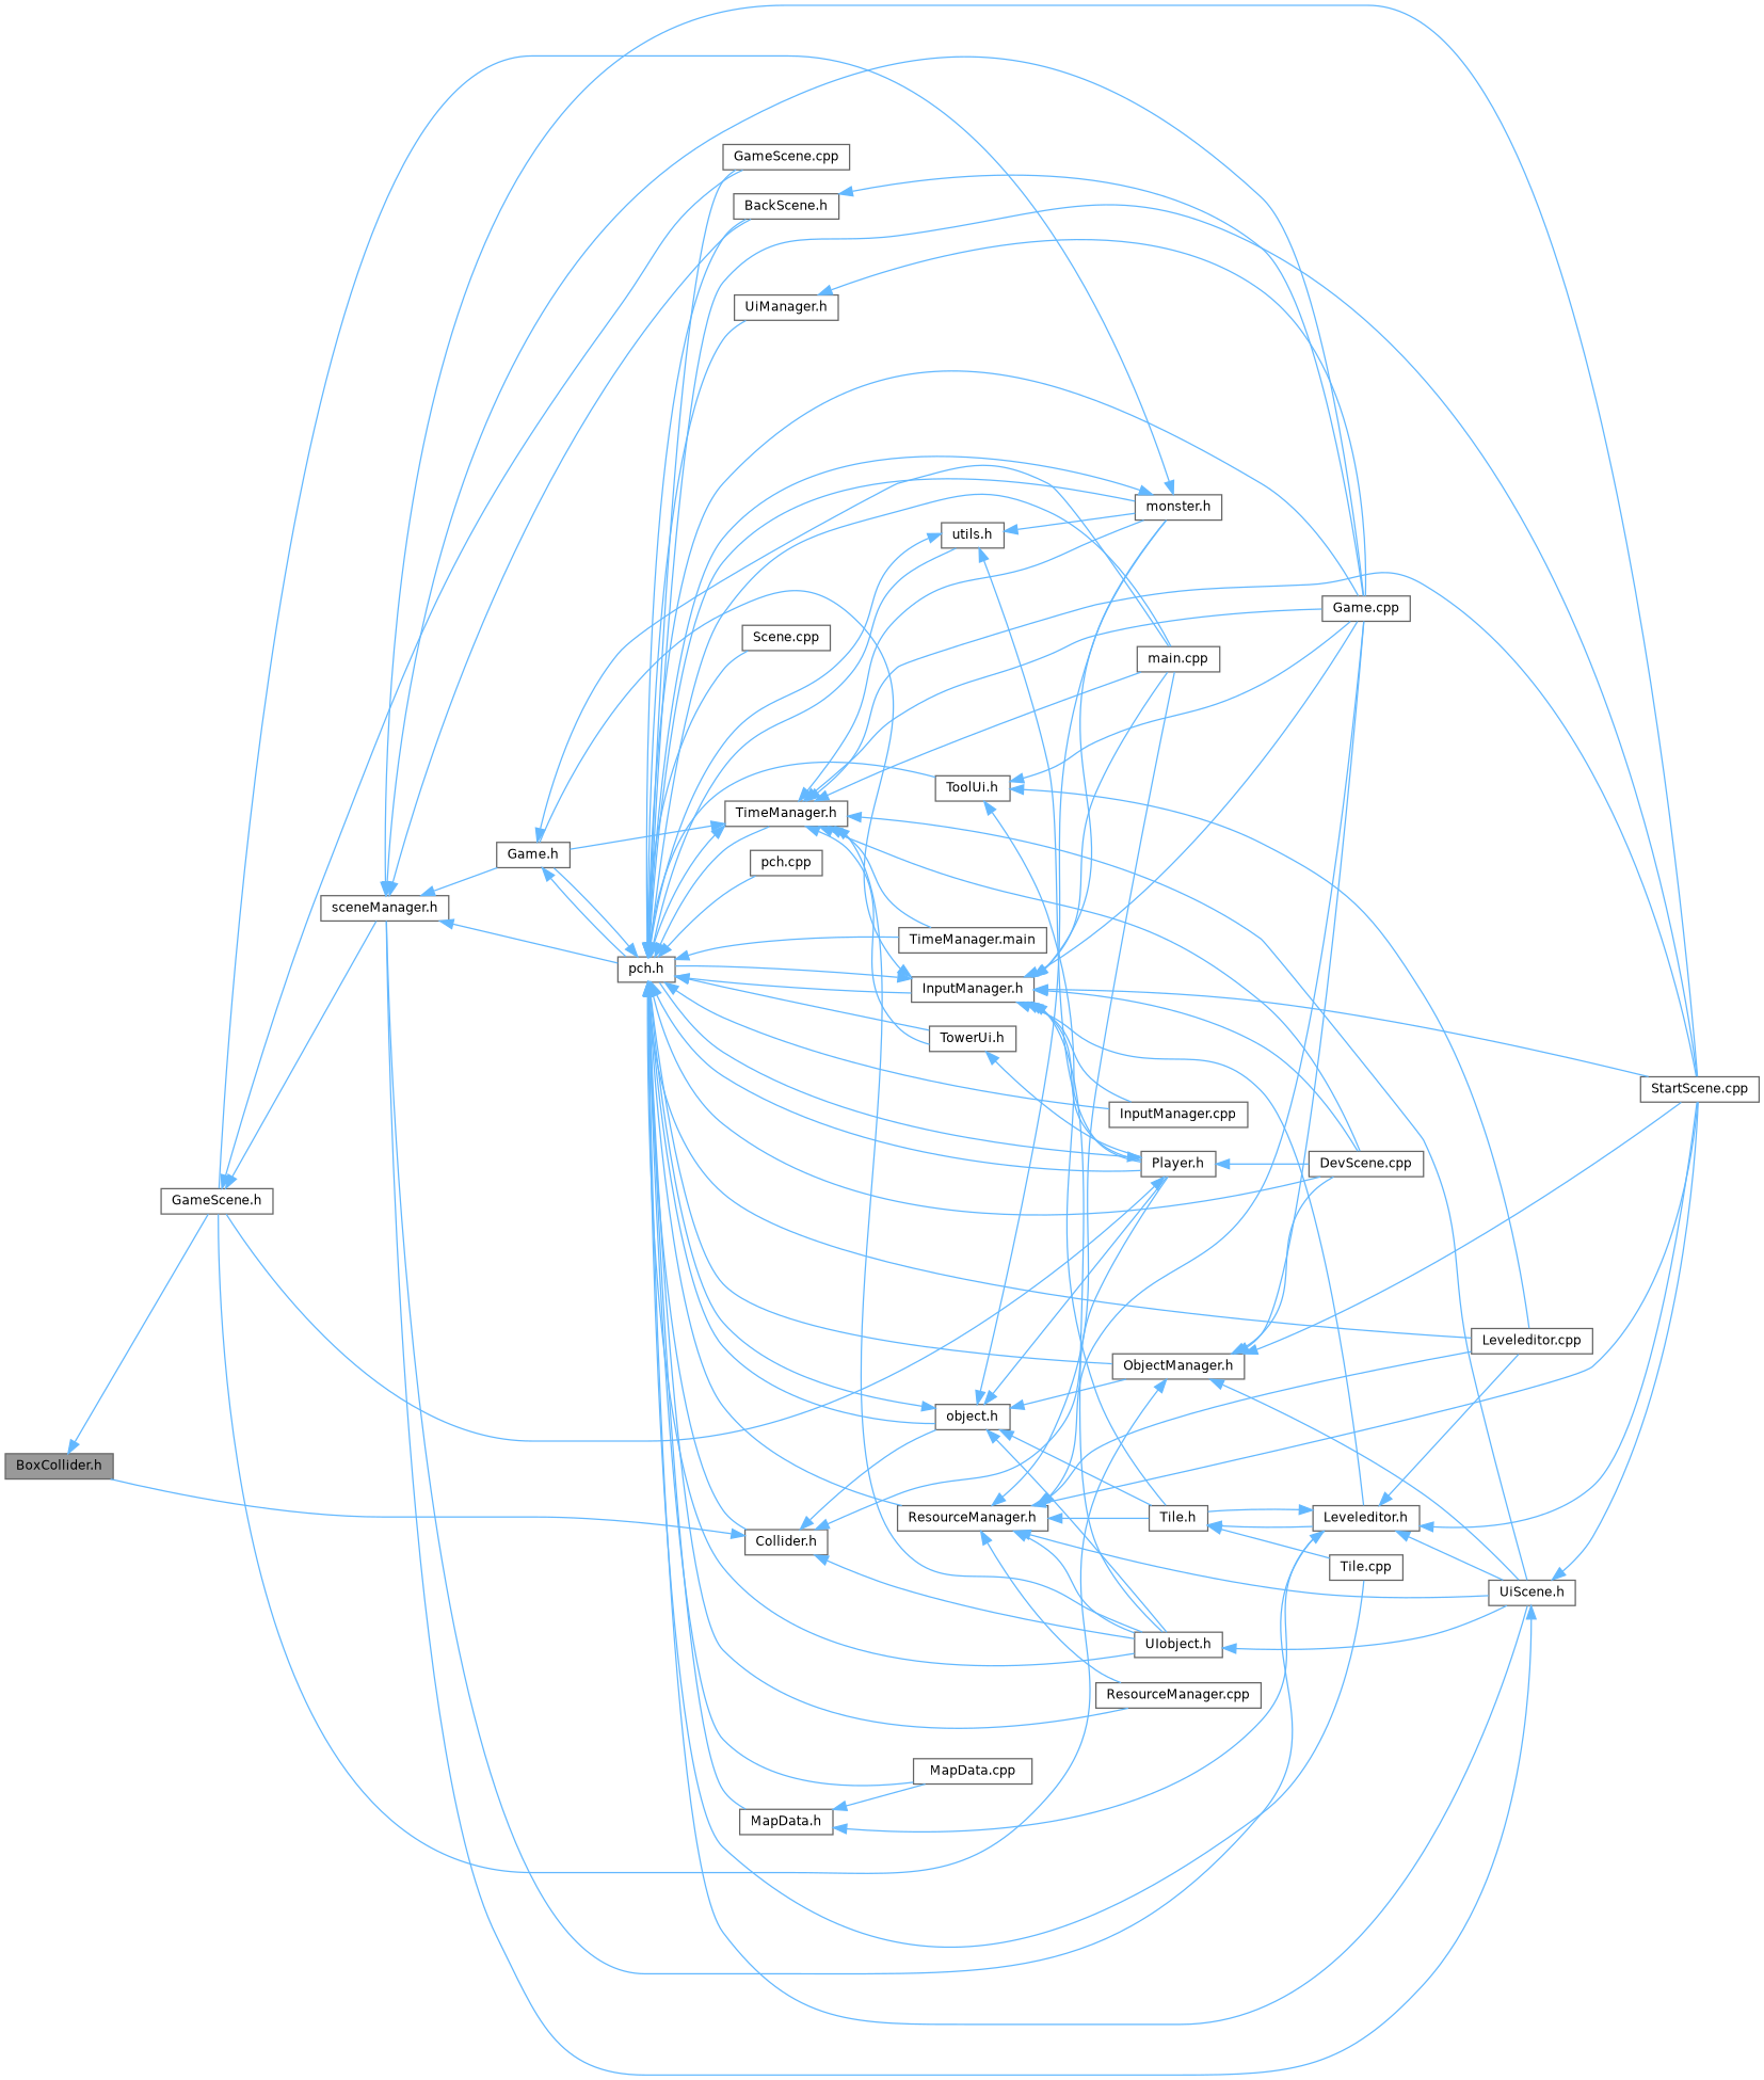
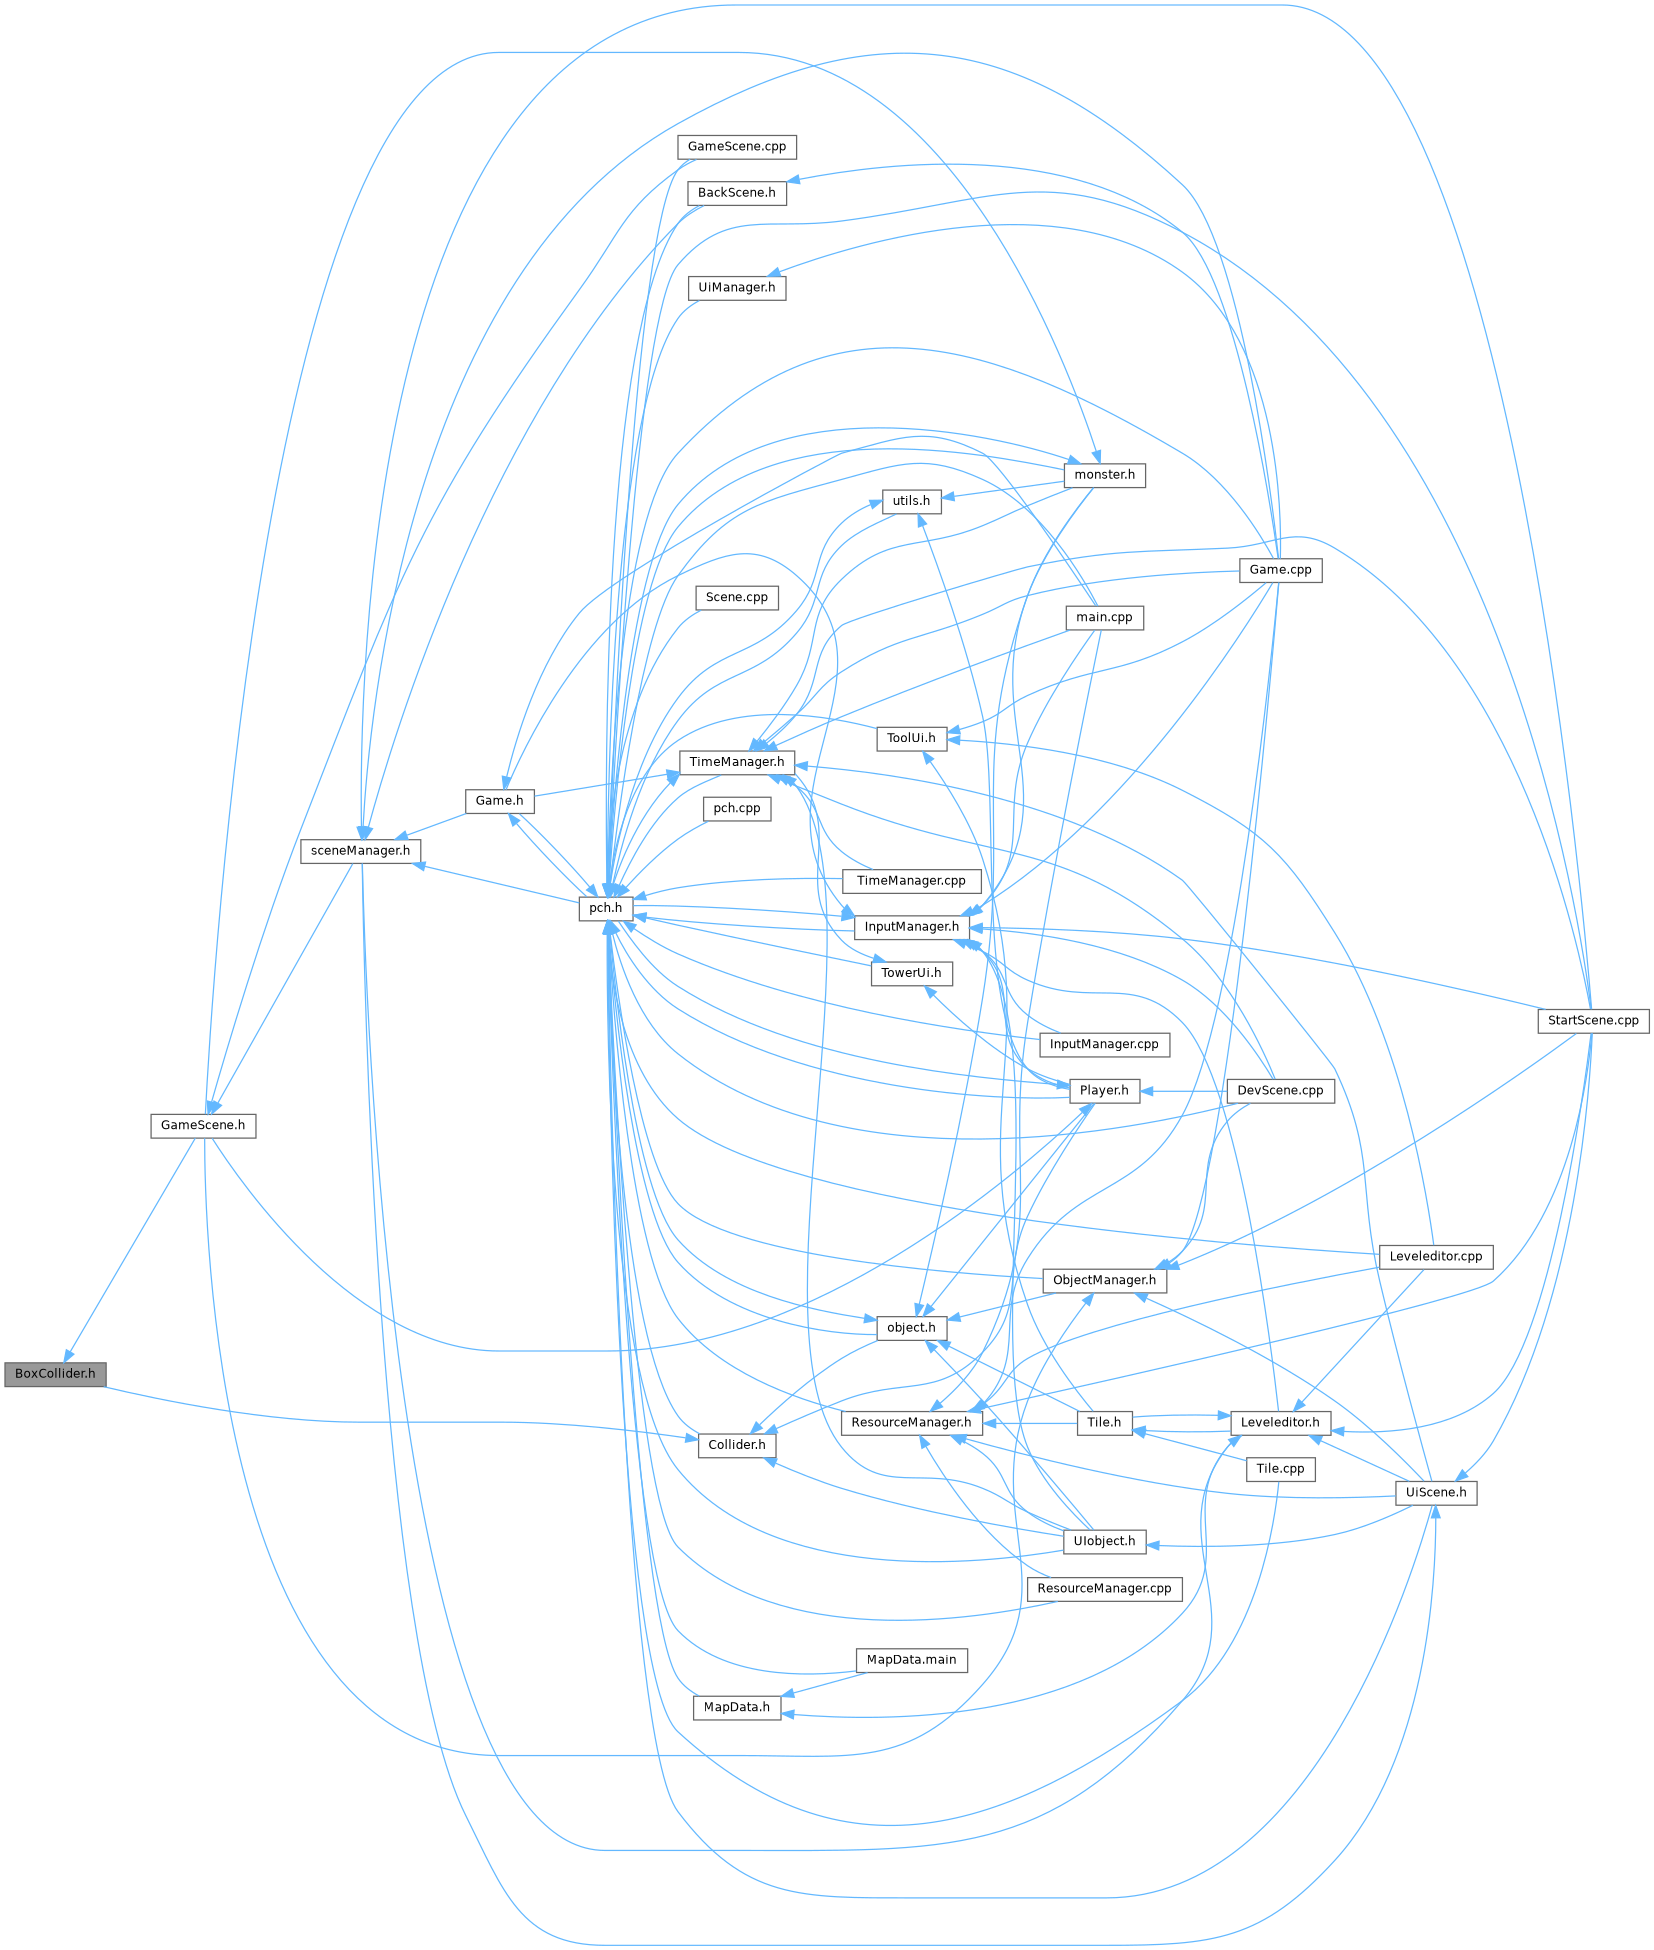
  digraph {
    rankdir=LR
    node [color=grey40 fillcolor=white fontname=Helvetica fontsize=10 shape=box style=filled]
    edge [color=steelblue1 dir=back fontname=Helvetica fontsize=10 labelfontname=Helvetica labelfontsize=10 style=solid]
    n1 [color=gray40 fillcolor=grey60 fontcolor=black height=0.2 label="BoxCollider.h" width=0.4]
    n2 [height=0.2 label="GameScene.h" width=0.4]
    n3 [height=0.2 label="GameScene.cpp" width=0.4]
    n4 [height=0.2 label="sceneManager.h" width=0.4]
    n5 [height=0.2 label="BackScene.h" width=0.4]
    n6 [height=0.2 label="Game.cpp" width=0.4]
    n7 [height=0.2 label="Game.h" width=0.4]
    n8 [height=0.2 label="pch.h" width=0.4]
    n9 [height=0.2 label="StartScene.cpp" width=0.4]
    n10 [height=0.2 label="main.cpp" width=0.4]
    n11 [height=0.2 label="Collider.h" width=0.4]
    n12 [height=0.2 label="Player.h" width=0.4]
    n13 [height=0.2 label="DevScene.cpp" width=0.4]
    n14 [height=0.2 label="UIobject.h" width=0.4]
    n15 [height=0.2 label="UiScene.h" width=0.4]
    n16 [height=0.2 label="object.h" width=0.4]
    n17 [height=0.2 label="ObjectManager.h" width=0.4]
    n18 [height=0.2 label="Leveleditor.cpp" width=0.4]
    n19 [height=0.2 label="Tile.cpp" width=0.4]
    n20 [height=0.2 label="monster.h" width=0.4]
    n21 [height=0.2 label="InputManager.cpp" width=0.4]
    n22 [height=0.2 label="InputManager.h" width=0.4]
-   n23 [height=0.2 label="MapData.cpp" width=0.4]
+   n23 [height=0.2 label="MapData.main" width=0.4]
    n24 [height=0.2 label="MapData.h" width=0.4]
    n25 [height=0.2 label="ResourceManager.cpp" width=0.4]
    n26 [height=0.2 label="ResourceManager.h" width=0.4]
    n27 [height=0.2 label="Scene.cpp" width=0.4]
-   n28 [height=0.2 label="TimeManager.main" width=0.4]
+   n28 [height=0.2 label="TimeManager.cpp" width=0.4]
    n29 [height=0.2 label="TimeManager.h" width=0.4]
    n30 [height=0.2 label="TowerUi.h" width=0.4]
    n31 [height=0.2 label="ToolUi.h" width=0.4]
    n32 [height=0.2 label="UiManager.h" width=0.4]
    n33 [height=0.2 label="pch.cpp" width=0.4]
    n34 [height=0.2 label="utils.h" width=0.4]
    n35 [height=0.2 label="Tile.h" width=0.4]
    n36 [height=0.2 label="Leveleditor.h" width=0.4]
    n1 -> n2
    n2 -> n3
    n2 -> n4
    n4 -> n5
    n4 -> n6
    n4 -> n7
    n4 -> n8
    n4 -> n9
    n5 -> n6
    n7 -> n8
    n7 -> n10
    n8 -> n3
    n8 -> n5
    n8 -> n6
    n8 -> n7
    n8 -> n9
    n8 -> n10
    n8 -> n11
    n8 -> n12
    n8 -> n13
    n8 -> n14
    n8 -> n15
    n8 -> n16
    n8 -> n17
    n8 -> n18
    n8 -> n19
    n8 -> n20
    n8 -> n21
    n8 -> n22
    n8 -> n23
    n8 -> n24
    n8 -> n25
    n8 -> n26
    n8 -> n27
    n8 -> n28
    n8 -> n29
    n8 -> n30
    n8 -> n31
    n8 -> n32
    n8 -> n33
    n8 -> n34
    n11 -> n1
    n11 -> n12
    n11 -> n14
    n11 -> n16
    n12 -> n2
    n12 -> n8
    n12 -> n13
    n14 -> n15
    n15 -> n4
    n15 -> n9
    n16 -> n8
    n16 -> n12
    n16 -> n14
    n16 -> n17
    n16 -> n20
    n16 -> n35
    n17 -> n2
    n17 -> n6
    n17 -> n9
    n17 -> n13
    n17 -> n15
    n20 -> n2
    n20 -> n8
    n22 -> n6
    n22 -> n7
    n22 -> n8
    n22 -> n9
    n22 -> n10
    n22 -> n12
    n22 -> n13
    n22 -> n14
    n22 -> n20
    n22 -> n21
    n22 -> n36
    n24 -> n23
    n24 -> n36
    n26 -> n6
    n26 -> n9
    n26 -> n10
    n26 -> n14
    n26 -> n15
    n26 -> n18
    n26 -> n25
    n26 -> n35
    n29 -> n6
    n29 -> n7
    n29 -> n8
    n29 -> n9
    n29 -> n10
    n29 -> n13
    n29 -> n14
    n29 -> n15
    n29 -> n20
    n29 -> n28
-   n29 -> n30
+   n30 -> n29
    n30 -> n12
    n31 -> n6
    n31 -> n18
    n31 -> n35
    n32 -> n6
    n34 -> n8
    n34 -> n12
    n34 -> n20
    n35 -> n19
    n35 -> n36
    n36 -> n4
    n36 -> n9
    n36 -> n15
    n36 -> n18
    n36 -> n35
  }
